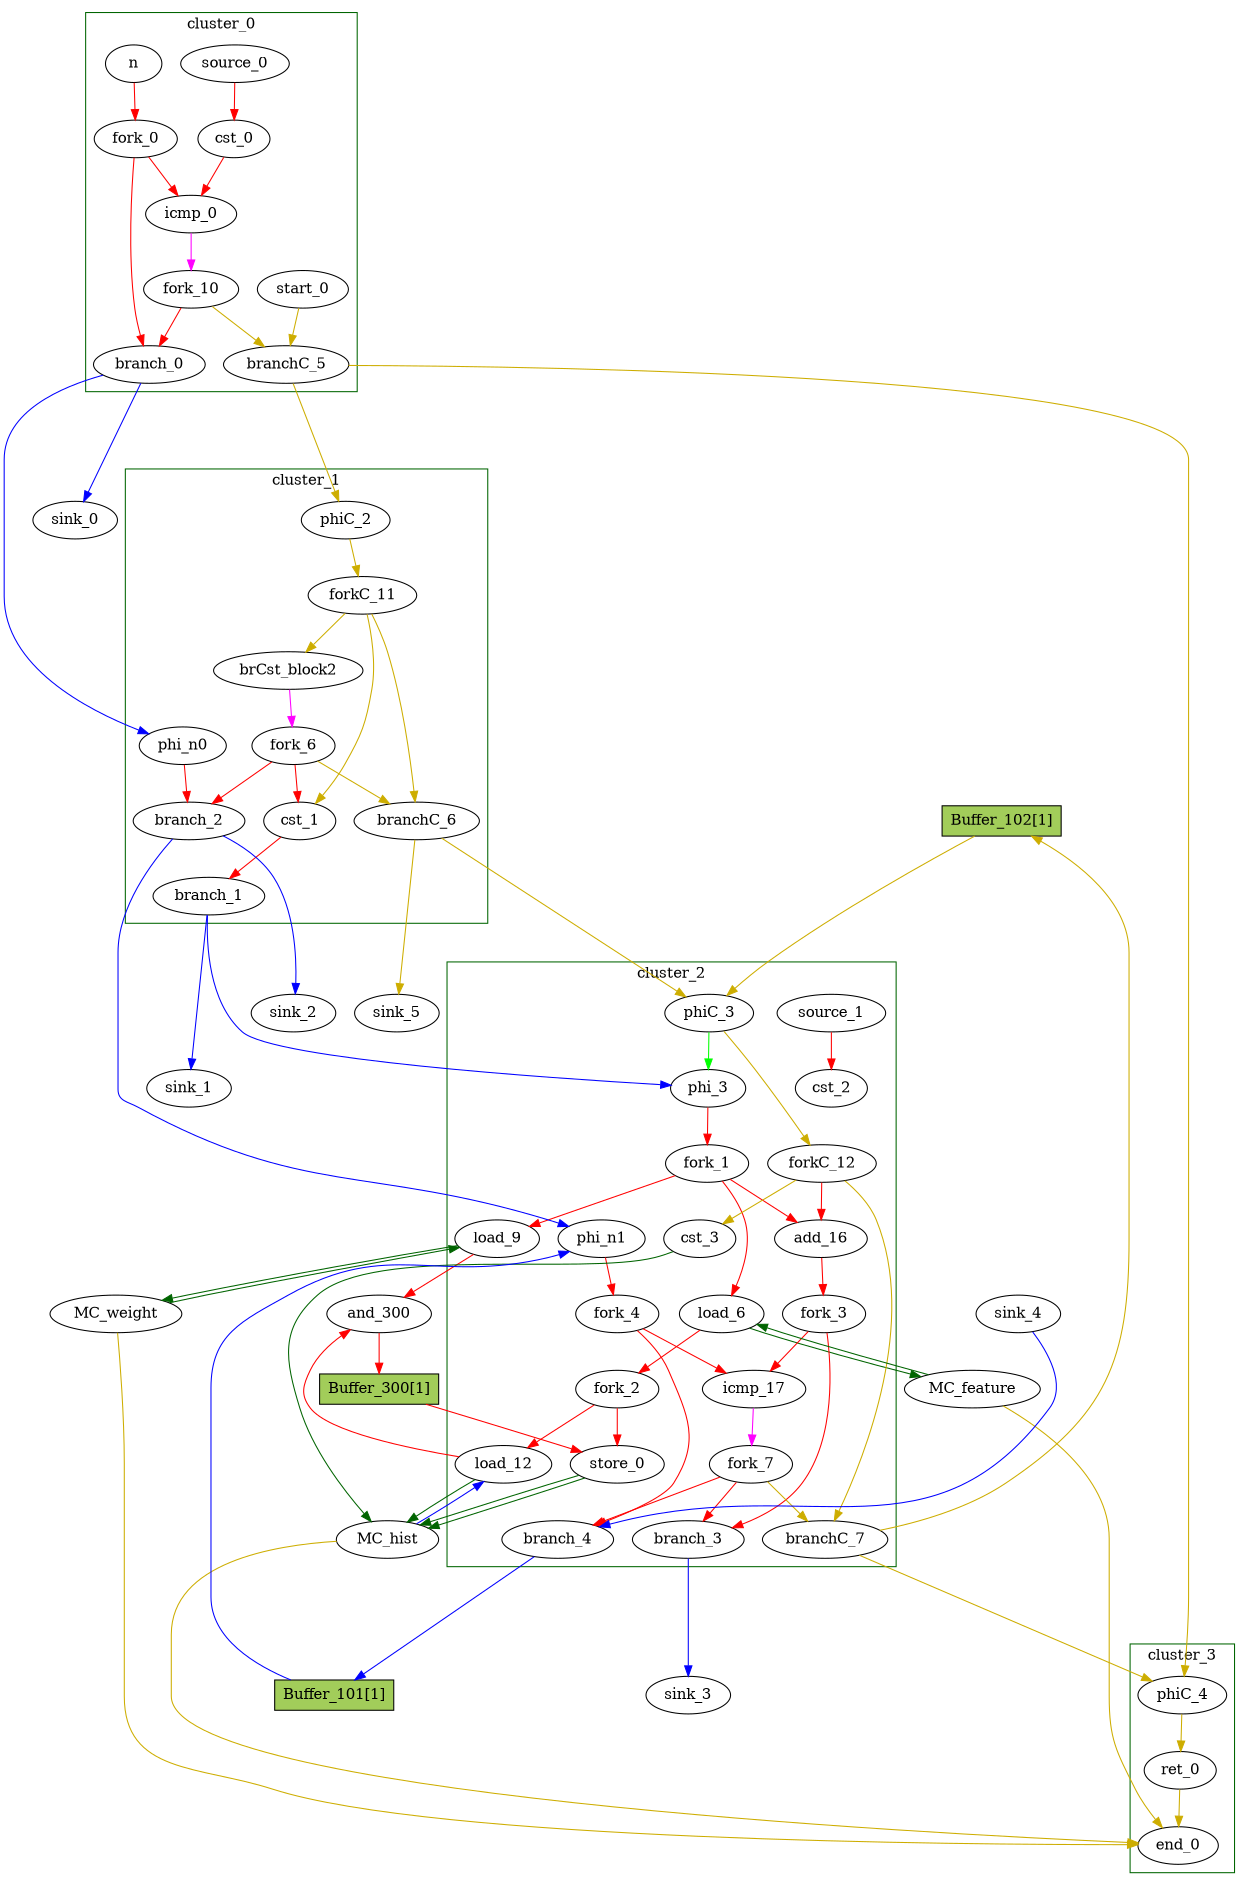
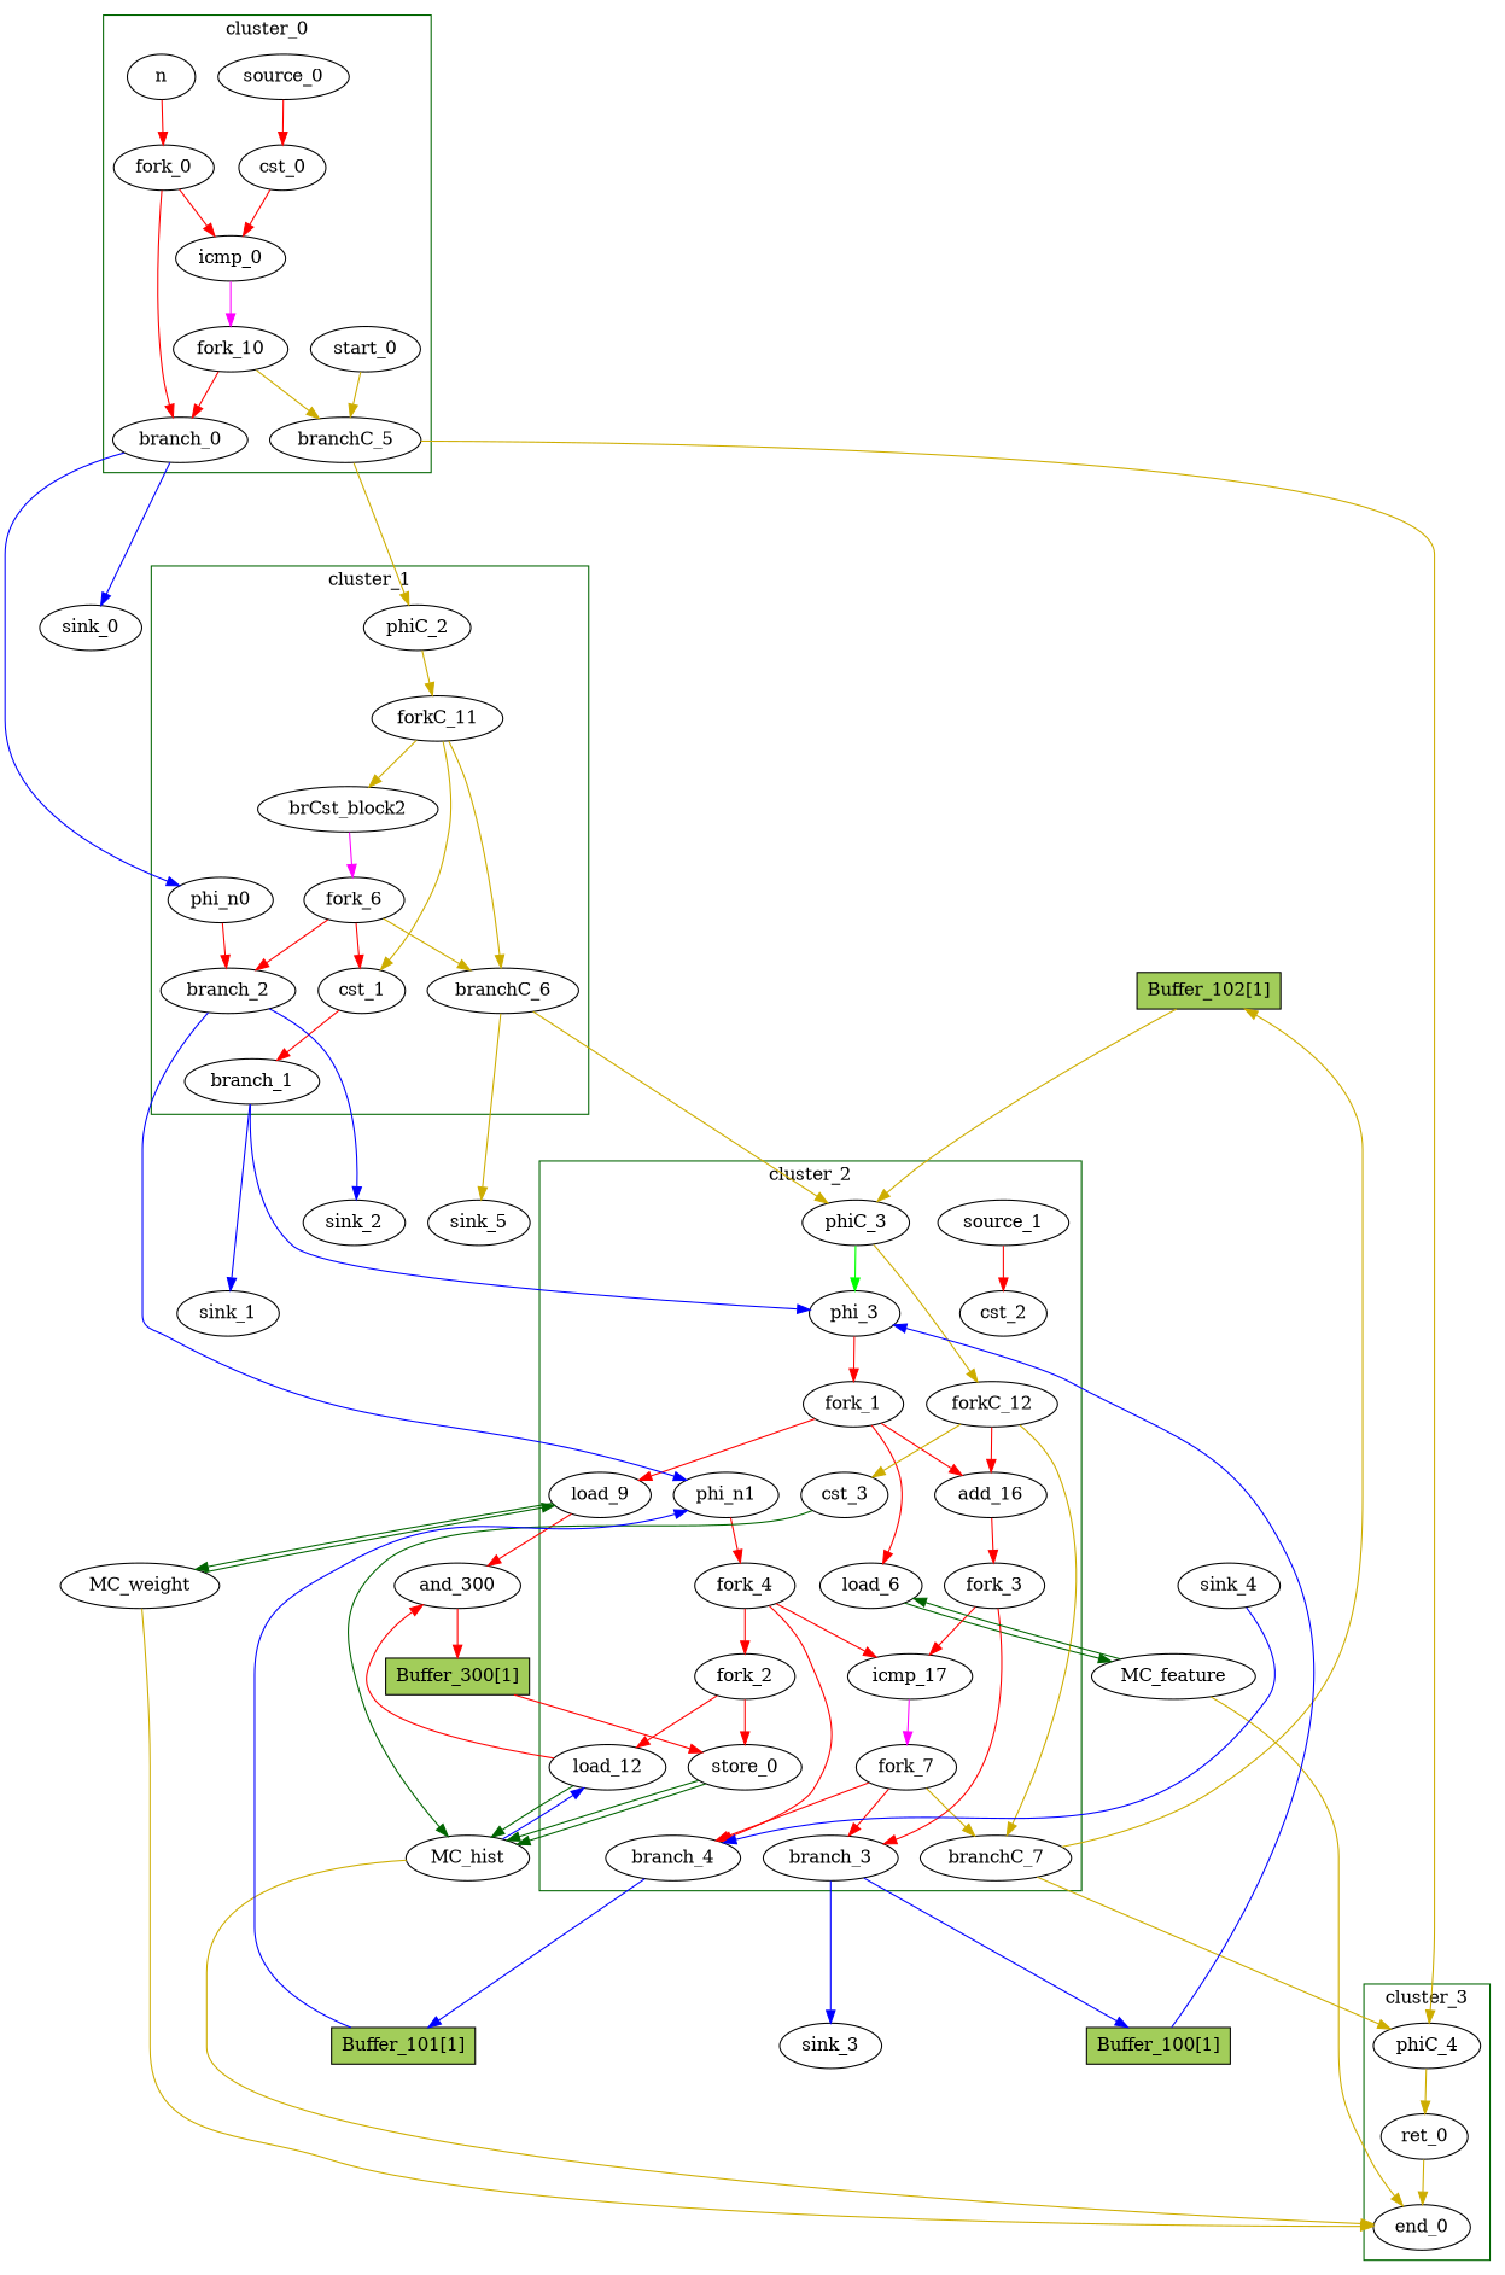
  digraph {
    splines=spline
    node [bbID=3 in="in1:32" out="out1:1" type=Fork]
    edge [color=red from=out1 to=in1]
    phi_3 [delay=1.397 in="in1?:1 in2:31 in3:31 " out="out1:31" type=Mux]
    load_6 [II=1 delay=1.412 in="in1:32 in2:31 " latency=2 op=mc_load_op out="out1:32 out2:31 " portId=0 type=Operator]
    load_9 [II=1 delay=1.412 in="in1:32 in2:31 " latency=2 op=mc_load_op out="out1:32 out2:31 " portId=0 type=Operator]
    load_12 [II=1 delay=1.412 in="in1:32 in2:32 " latency=2 op=mc_load_op out="out1:32 out2:32 " portId=0 type=Operator]
    store_0 [II=1 delay=0.672 in="in1:32 in2:32 " latency=0 op=mc_store_op out="out1:32 out2:32 " portId=0 type=Operator]
    cst_2 [in="in1:1" type=Constant value="0x00000001"]
    add_16 [II=1 delay=2.287 in="in1:31 in2:31 " latency=0 op=add_op out="out1:31 " type=Operator]
    icmp_17 [II=1 delay=1.907 in="in1:32 in2:32 " latency=0 op=icmp_slt_op out="out1:1 " type=Operator]
    phi_n1 [delay=1.397 in="in1:32 in2:32 " out="out1:32" type=Merge]
    fork_1 [in="in1:31" out="out1:31 out2:31 out3:31 "]
    fork_2 [out="out1:32 out2:32 "]
    fork_3 [in="in1:31" out="out1:31 out2:31 "]
    fork_4 [out="out1:32 out2:32 "]
    branch_3 [in="in1:31 in2?:1" out="out1+:31 out2-:31" type=Branch]
    branch_4 [in="in1:32 in2?:1" out="out1+:32 out2-:32" type=Branch]
    fork_7 [in="in1:1" out="out1:1 out2:1 out3:1 "]
    cst_3 [in="in1:1" type=Constant value="0x00000001"]
    phiC_3 [delay=0.0 in="in1:0 in2:0 " out="out1:0 out2?:1" type=CntrlMerge]
    forkC_12 [in="in1:0" out="out1:0 out2:0 "]
    branchC_7 [in="in1:0 in2?:1" out="out1+:0 out2-:0" type=Branch]
    source_1 [type=Source in=""]
    n [bbID=1 out="out1:32" type=Entry]
    cst_0 [bbID=1 in="in1:1" type=Constant value="0x00000000"]
    icmp_0 [II=1 bbID=1 delay=1.907 in="in1:32 in2:32 " latency=0 op=icmp_sgt_op out="out1:1 " type=Operator]
    fork_0 [bbID=1 out="out1:32 out2:32 "]
    branch_0 [bbID=1 in="in1:32 in2?:1" out="out1+:32 out2-:32" type=Branch]
    start_0 [bbID=1 control=true in="in1:0" out="out1:0" type=Entry]
    branchC_5 [bbID=1 in="in1:0 in2?:1" out="out1+:0 out2-:0" type=Branch]
    fork_10 [bbID=1 in="in1:1" out="out1:1 out2:1 "]
    source_0 [bbID=1 type=Source in=""]
    ret_0 [II=1 bbID=4 delay=0.0 in="in1:0 " latency=0 op=ret_op out="out1:0 " type=Operator]
    end_0 [bbID=0 in="in1:0*e in2:0*e in3:0*e in4:0 " out="out1:0" type=Exit]
    phiC_4 [bbID=4 delay=0.0 in="in1:0 in2:0 " out="out1:0" type=Merge]
    brCst_block2 [bbID=2 in="in1:1" type=Constant value="0x1"]
    cst_1 [bbID=2 in="in1:1" type=Constant value="0x00000000"]
    phi_n0 [bbID=2 delay=0.0 in="in1:32 " out="out1:32" type=Merge]
    branch_1 [bbID=2 in="in1:1 in2?:1" out="out1+:1 out2-:1" type=Branch]
    branch_2 [bbID=2 in="in1:32 in2?:1" out="out1+:32 out2-:32" type=Branch]
    fork_6 [bbID=2 in="in1:1" out="out1:1 out2:1 out3:1 "]
    phiC_2 [bbID=2 delay=0.0 in="in1:0 " out="out1:0" type=Merge]
    forkC_11 [bbID=2 in="in1:0" out="out1:0 out2:0 out3:0 "]
    branchC_6 [bbID=2 in="in1:0 in2?:1" out="out1+:0 out2-:0" type=Branch]
    MC_feature [bbID=0 bbcount=0 in="in1:31*l0a " ldcount=1 memory=feature out="out1:32*l0d out2:0*e " stcount=0 type=MC]
    MC_weight [bbID=0 bbcount=0 in="in1:31*l0a " ldcount=1 memory=weight out="out1:32*l0d out2:0*e " stcount=0 type=MC]
    and_300 [II=1 delay=0.0 in="in1:32 in2:32 " latency=10 op=and_op out="out1:32 " type=Operator]
    MC_hist [bbID=0 bbcount=1 in="in1:32*c0 in2:32*l0a in3:32*s0a in4:32*s0d " ldcount=1 memory=hist out="out1:32*l0d out2:0*e " stcount=1 type=MC]
    sink_3 [bbID=0 in="in1:31" type=Sink out=""]
+   n48 [fillcolor=darkolivegreen3 height=0.4 label="Buffer_100[1]" out="out1:32" shape=box slots=1 style=filled transparent=false type=Buffer]
    n49 [fillcolor=darkolivegreen3 height=0.4 label="Buffer_101[1]" out="out1:32" shape=box slots=1 style=filled transparent=false type=Buffer]
    n50 [fillcolor=darkolivegreen3 height=0.4 label="Buffer_102[1]" out="out1:32" shape=box slots=1 style=filled transparent=false type=Buffer]
    sink_0 [bbID=0 type=Sink out=""]
    sink_1 [bbID=0 in="in1:1" type=Sink out=""]
    sink_2 [bbID=0 type=Sink out=""]
    sink_5 [bbID=0 in="in1:0" type=Sink out=""]
    n55 [fillcolor=darkolivegreen3 height=0.4 label="Buffer_300[1]" out="out1:32" shape=box slots=1 style=filled transparent=false type=Buffer]
    sink_4 [bbID=0 type=Sink out=""]
    subgraph cluster_1 {
      color=darkgreen
      label=cluster_2
      phi_3
      load_6
      load_9
      load_12
      store_0
      cst_2
      add_16
      icmp_17
      phi_n1
      fork_1
      fork_2
      fork_3
      fork_4
      branch_3
      branch_4
      fork_7
      cst_3
      phiC_3
      forkC_12
      branchC_7
      source_1
    }
    subgraph cluster_2 {
      color=darkgreen
      label=cluster_0
      n
      cst_0
      icmp_0
      fork_0
      branch_0
      start_0
      branchC_5
      fork_10
      source_0
    }
    subgraph cluster_3 {
      color=darkgreen
      label=cluster_3
      ret_0
      end_0
      phiC_4
    }
    subgraph cluster_4 {
      color=darkgreen
      label=cluster_1
      brCst_block2
      cst_1
      phi_n0
      branch_1
      branch_2
      fork_6
      phiC_2
      forkC_11
      branchC_6
    }
    phi_3 -> fork_1
-   load_6 -> fork_2
+   fork_4 -> fork_2
    load_6 -> MC_feature [color=darkgreen from=out2 mem_address=true]
    load_9 -> MC_weight [color=darkgreen from=out2 mem_address=true]
    load_9 -> and_300 [to=in2]
    load_12 -> and_300
    load_12 -> MC_hist [color=darkgreen from=out2 mem_address=true to=in2]
    store_0 -> MC_hist [color=darkgreen from=out2 mem_address=true to=in3]
    store_0 -> MC_hist [color=darkgreen mem_address=false to=in4]
    add_16 -> fork_3
    icmp_17 -> fork_7 [color=magenta]
    phi_n1 -> fork_4
    fork_1 -> load_6 [from=out2 to=in2]
    fork_1 -> load_9 [from=out3 to=in2]
    fork_1 -> add_16
    fork_2 -> load_12 [to=in2]
    fork_2 -> store_0 [from=out2 to=in2]
    fork_3 -> icmp_17
    fork_3 -> branch_3 [from=out2]
    fork_4 -> icmp_17 [to=in2]
    fork_4 -> branch_4 [from=out2]
    branch_3 -> sink_3 [color=blue from=out2 minlen=3]
+   branch_3 -> n48 [color=blue minlen=3]
    branch_4 -> n49 [color=blue minlen=3]
    fork_7 -> branch_3 [from=out2 to=in2]
    fork_7 -> branch_4 [to=in2]
    fork_7 -> branchC_7 [color=gold3 from=out3 to=in2]
    cst_3 -> MC_hist [color=darkgreen]
    phiC_3 -> phi_3 [color=green from=out2]
    phiC_3 -> forkC_12 [color=gold3]
    forkC_12 -> add_16 [to=in2]
    forkC_12 -> cst_3 [color=gold3]
    forkC_12 -> branchC_7 [color=gold3 from=out2]
    branchC_7 -> phiC_4 [color=gold3 from=out2 minlen=3 to=in2]
    branchC_7 -> n50 [color=gold3 minlen=3]
    source_1 -> cst_2
    n -> fork_0
    cst_0 -> icmp_0 [to=in2]
    icmp_0 -> fork_10 [color=magenta]
    fork_0 -> icmp_0
    fork_0 -> branch_0 [from=out2]
    branch_0 -> phi_n0 [color=blue minlen=3]
    branch_0 -> sink_0 [color=blue from=out2 minlen=3]
    start_0 -> branchC_5 [color=gold3]
    branchC_5 -> phiC_4 [color=gold3 from=out2 minlen=3]
    branchC_5 -> phiC_2 [color=gold3 minlen=3]
    fork_10 -> branch_0 [to=in2]
    fork_10 -> branchC_5 [color=gold3 from=out2 to=in2]
    source_0 -> cst_0
    ret_0 -> end_0 [color=gold3 to=in4]
    phiC_4 -> ret_0 [color=gold3]
    brCst_block2 -> fork_6 [color=magenta]
    cst_1 -> branch_1
    phi_n0 -> branch_2
    branch_1 -> phi_3 [color=blue minlen=3 to=in2]
    branch_1 -> sink_1 [color=blue from=out2 minlen=3]
    branch_2 -> phi_n1 [color=blue minlen=3]
    branch_2 -> sink_2 [color=blue from=out2 minlen=3]
    fork_6 -> cst_1 [from=out2 to=in2]
    fork_6 -> branch_2 [to=in2]
    fork_6 -> branchC_6 [color=gold3 from=out3 to=in2]
    phiC_2 -> forkC_11 [color=gold3]
    forkC_11 -> brCst_block2 [color=gold3 from=out3]
    forkC_11 -> cst_1 [color=gold3]
    forkC_11 -> branchC_6 [color=gold3 from=out2]
    branchC_6 -> phiC_3 [color=gold3 minlen=3]
    branchC_6 -> sink_5 [color=gold3 from=out2 minlen=3]
    MC_feature -> load_6 [color=darkgreen mem_address=false]
    MC_feature -> end_0 [color=gold3 from=out2]
    MC_weight -> load_9 [color=darkgreen mem_address=false]
    MC_weight -> end_0 [color=gold3 from=out2 to=in2]
    and_300 -> n55
    MC_hist -> load_12 [color=blue mem_address=false]
    MC_hist -> end_0 [color=gold3 from=out2 to=in3]
+   n48 -> phi_3 [color=blue minlen=3 to=in3]
    n49 -> phi_n1 [color=blue minlen=3 to=in2]
    n50 -> phiC_3 [color=gold3 minlen=3 to=in2]
    n55 -> store_0
    sink_4 -> branch_4 [color=blue from=out2 minlen=3]
  }
